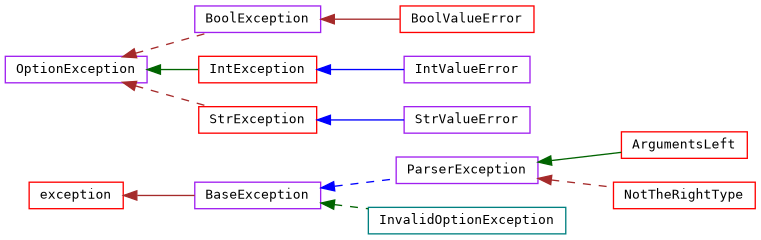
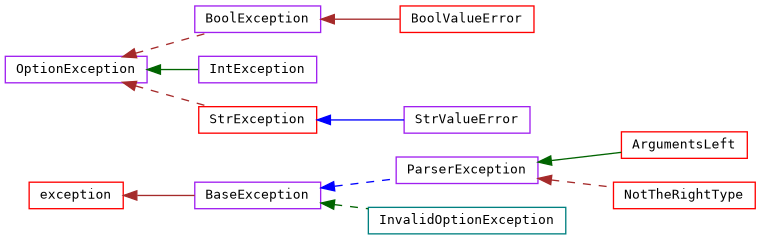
  digraph {
    fontname="DejaVu Sans Mono"
    rankdir=LR
    node [color=red fillcolor=white fontname="DejaVu Sans Mono" fontsize=10 shape=record style=filled]
    edge [color=brown dir=back fontname="DejaVu Sans Mono" fontsize=10 labelfontname=Helvetica labelfontsize=10 style=solid]
    n1 [height=0.2 label=exception width=0.4]
    n2 [color=purple height=0.2 label=BaseException width=0.4]
    n3 [color=purple height=0.2 label=ParserException width=0.4]
    n4 [color=teal height=0.2 label=InvalidOptionException width=0.4]
    n5 [height=0.2 label=ArgumentsLeft width=0.4]
    n6 [height=0.2 label=NotTheRightType width=0.4]
    n7 [color=purple height=0.2 label=OptionException width=0.4]
    n8 [color=purple height=0.2 label=BoolException width=0.4]
-   n9 [height=0.2 label=IntException width=0.4]
+   n9 [color=purple height=0.2 label=IntException width=0.4]
    n10 [height=0.2 label=StrException width=0.4]
    n11 [height=0.2 label=BoolValueError width=0.4]
-   n12 [color=purple height=0.2 label=IntValueError width=0.4]
    n13 [color=purple height=0.2 label=StrValueError width=0.4]
    n1 -> n2
    n2 -> n3 [color=blue style=dashed]
    n2 -> n4 [color=darkgreen style=dashed]
    n3 -> n5 [color=darkgreen]
    n3 -> n6 [style=dashed]
    n7 -> n8 [style=dashed]
    n7 -> n9 [color=darkgreen]
    n7 -> n10 [style=dashed]
    n8 -> n11
-   n9 -> n12 [color=blue]
    n10 -> n13 [color=blue]
  }
